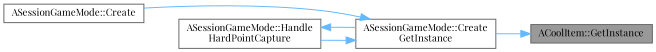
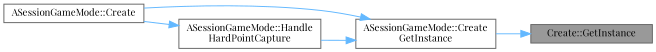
  digraph {
    fontname="Playfair Display"
    rankdir=RL
    node [color=grey40 fillcolor=white fontname="Playfair Display" fontsize=10 shape=box style=filled]
    edge [color=steelblue1 dir=back fontname="Playfair Display" fontsize=10 labelfontname=Helvetica labelfontsize=10 style=solid]
-   n1 [color=gray40 fillcolor=grey60 fontcolor=black height=0.2 label="ACoolItem::GetInstance" width=0.4]
+   n1 [color=gray40 fillcolor=grey60 fontcolor=black height=0.2 label="Create::GetInstance" width=0.4]
    n2 [height=0.2 label="ASessionGameMode::Create\lGetInstance" width=0.4]
    n3 [height=0.2 label="ASessionGameMode::Create" width=0.4]
    n4 [height=0.2 label="ASessionGameMode::Handle\lHardPointCapture" width=0.4]
    n1 -> n2
    n2 -> n3
    n2 -> n4
-   n4 -> n2
+   n4 -> n3
  }
